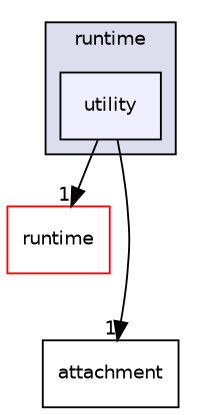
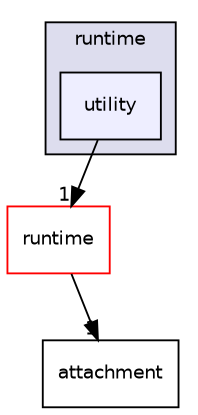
  digraph {
    compound=true
    node [fontname=Helvetica fontsize=10 shape=box style=filled]
    edge [headlabel=1 labeldistance=1.5 labelfontname=Helvetica labelfontsize=10]
    n1 [fillcolor="#eeeeff" label=utility pencolor=black]
    n2 [color=red fillcolor=white label=runtime]
    n3 [label=attachment style=""]
    subgraph cluster_1 {
      bgcolor="#ddddee"
      fontname=Helvetica
      fontsize=10
      label=runtime
      pencolor=black
      n1
    }
    n1 -> n2
-   n1 -> n3
+   n2 -> n3
  }
